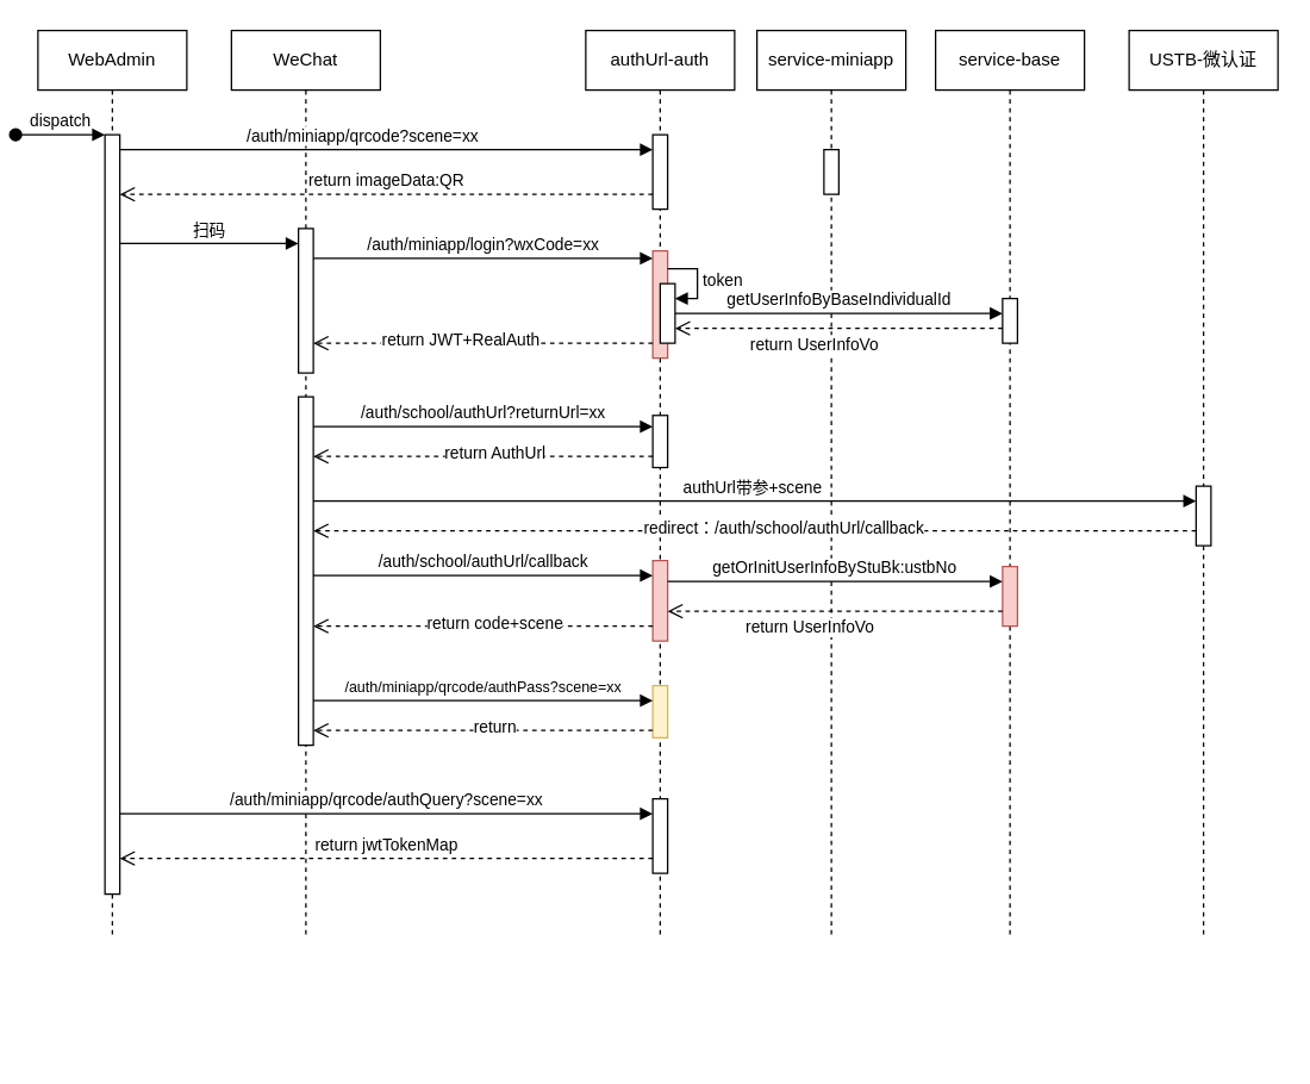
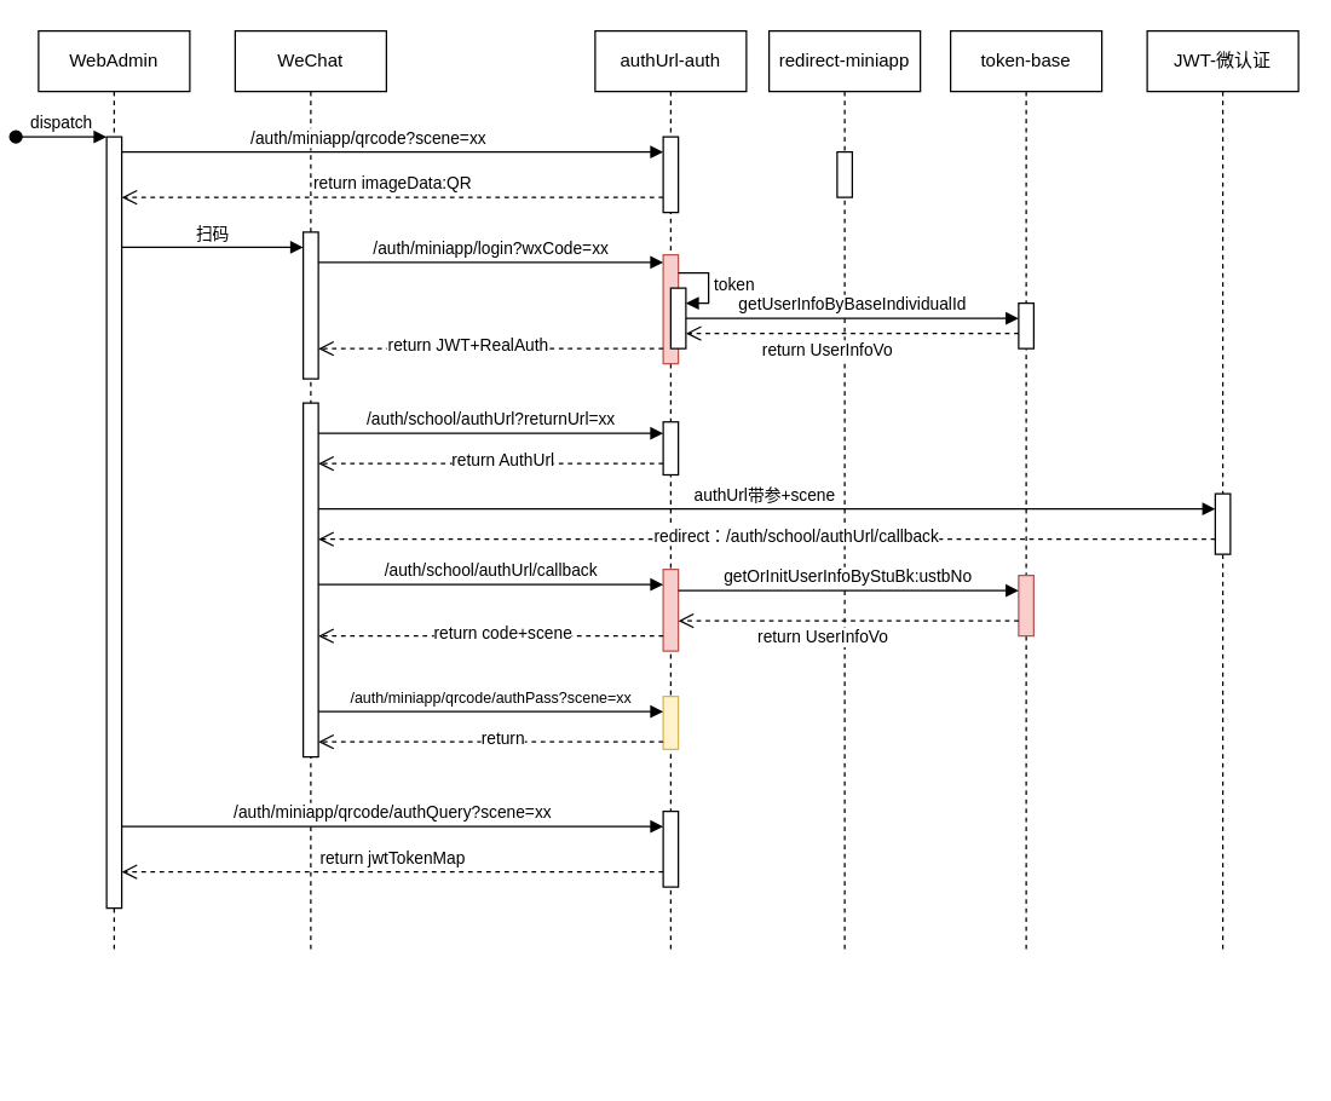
  <mxCell id="0" />
  <mxCell id="1" parent="0" />
  <mxCell id="2" value="WebAdmin" style="shape=umlLifeline;perimeter=lifelinePerimeter;whiteSpace=wrap;html=1;container=0;dropTarget=0;collapsible=0;recursiveResize=0;outlineConnect=0;portConstraint=eastwest;newEdgeStyle={&quot;edgeStyle&quot;:&quot;elbowEdgeStyle&quot;,&quot;elbow&quot;:&quot;vertical&quot;,&quot;curved&quot;:0,&quot;rounded&quot;:0};" parent="1" vertex="1"><mxGeometry x="20" y="20" width="100" height="610" as="geometry" /></mxCell>
  <mxCell id="3" value="" style="html=1;points=[];perimeter=orthogonalPerimeter;outlineConnect=0;targetShapes=umlLifeline;portConstraint=eastwest;newEdgeStyle={&quot;edgeStyle&quot;:&quot;elbowEdgeStyle&quot;,&quot;elbow&quot;:&quot;vertical&quot;,&quot;curved&quot;:0,&quot;rounded&quot;:0};" parent="2" vertex="1"><mxGeometry x="45" y="70" width="10" height="510" as="geometry" /></mxCell>
  <mxCell id="4" value="dispatch" style="html=1;verticalAlign=bottom;startArrow=oval;endArrow=block;startSize=8;edgeStyle=elbowEdgeStyle;elbow=vertical;curved=0;rounded=0;" parent="2" target="3" edge="1"><mxGeometry relative="1" as="geometry"><mxPoint x="-15" y="70" as="sourcePoint" /></mxGeometry></mxCell>
  <mxCell id="5" value="WeChat" style="shape=umlLifeline;perimeter=lifelinePerimeter;whiteSpace=wrap;html=1;container=0;dropTarget=0;collapsible=0;recursiveResize=0;outlineConnect=0;portConstraint=eastwest;newEdgeStyle={&quot;edgeStyle&quot;:&quot;elbowEdgeStyle&quot;,&quot;elbow&quot;:&quot;vertical&quot;,&quot;curved&quot;:0,&quot;rounded&quot;:0};" parent="1" vertex="1"><mxGeometry x="150" y="20" width="100" height="610" as="geometry" /></mxCell>
  <mxCell id="6" value="" style="html=1;points=[];perimeter=orthogonalPerimeter;outlineConnect=0;targetShapes=umlLifeline;portConstraint=eastwest;newEdgeStyle={&quot;edgeStyle&quot;:&quot;elbowEdgeStyle&quot;,&quot;elbow&quot;:&quot;vertical&quot;,&quot;curved&quot;:0,&quot;rounded&quot;:0};" parent="5" vertex="1"><mxGeometry x="45" y="133" width="10" height="97" as="geometry" /></mxCell>
  <mxCell id="7" value="" style="html=1;points=[];perimeter=orthogonalPerimeter;outlineConnect=0;targetShapes=umlLifeline;portConstraint=eastwest;newEdgeStyle={&quot;edgeStyle&quot;:&quot;elbowEdgeStyle&quot;,&quot;elbow&quot;:&quot;vertical&quot;,&quot;curved&quot;:0,&quot;rounded&quot;:0};" parent="5" vertex="1"><mxGeometry x="45" y="246" width="10" height="234" as="geometry" /></mxCell>
  <mxCell id="8" value="/auth/miniapp/qrcode?scene=xx" style="html=1;verticalAlign=bottom;endArrow=block;edgeStyle=elbowEdgeStyle;elbow=vertical;curved=0;rounded=0;" parent="1" source="3" target="11" edge="1"><mxGeometry x="-0.092" relative="1" as="geometry"><mxPoint x="175" y="110" as="sourcePoint" /><Array as="points"><mxPoint x="160" y="100" /></Array><mxPoint as="offset" /></mxGeometry></mxCell>
  <mxCell id="9" value="return imageData:QR" style="html=1;verticalAlign=bottom;endArrow=open;dashed=1;endSize=8;edgeStyle=elbowEdgeStyle;elbow=vertical;curved=0;rounded=0;" parent="1" source="11" target="3" edge="1"><mxGeometry relative="1" as="geometry"><mxPoint x="175" y="185" as="targetPoint" /><Array as="points"><mxPoint x="160" y="130" /><mxPoint x="170" y="260" /></Array></mxGeometry></mxCell>
  <mxCell id="10" value="authUrl-auth" style="shape=umlLifeline;perimeter=lifelinePerimeter;whiteSpace=wrap;html=1;container=0;dropTarget=0;collapsible=0;recursiveResize=0;outlineConnect=0;portConstraint=eastwest;newEdgeStyle={&quot;edgeStyle&quot;:&quot;elbowEdgeStyle&quot;,&quot;elbow&quot;:&quot;vertical&quot;,&quot;curved&quot;:0,&quot;rounded&quot;:0};" parent="1" vertex="1"><mxGeometry x="388" y="20" width="100" height="610" as="geometry" /></mxCell>
  <mxCell id="11" value="" style="html=1;points=[];perimeter=orthogonalPerimeter;outlineConnect=0;targetShapes=umlLifeline;portConstraint=eastwest;newEdgeStyle={&quot;edgeStyle&quot;:&quot;elbowEdgeStyle&quot;,&quot;elbow&quot;:&quot;vertical&quot;,&quot;curved&quot;:0,&quot;rounded&quot;:0};" parent="10" vertex="1"><mxGeometry x="45" y="70" width="10" height="50" as="geometry" /></mxCell>
  <mxCell id="12" value="" style="html=1;points=[];perimeter=orthogonalPerimeter;outlineConnect=0;targetShapes=umlLifeline;portConstraint=eastwest;newEdgeStyle={&quot;edgeStyle&quot;:&quot;elbowEdgeStyle&quot;,&quot;elbow&quot;:&quot;vertical&quot;,&quot;curved&quot;:0,&quot;rounded&quot;:0};" parent="10" vertex="1"><mxGeometry x="45" y="516" width="10" height="50" as="geometry" /></mxCell>
  <mxCell id="13" value="" style="html=1;points=[];perimeter=orthogonalPerimeter;outlineConnect=0;targetShapes=umlLifeline;portConstraint=eastwest;newEdgeStyle={&quot;edgeStyle&quot;:&quot;elbowEdgeStyle&quot;,&quot;elbow&quot;:&quot;vertical&quot;,&quot;curved&quot;:0,&quot;rounded&quot;:0};fillColor=#f8cecc;strokeColor=#b85450;" parent="10" vertex="1"><mxGeometry x="45" y="148" width="10" height="72" as="geometry" /></mxCell>
  <mxCell id="14" value="" style="html=1;points=[];perimeter=orthogonalPerimeter;outlineConnect=0;targetShapes=umlLifeline;portConstraint=eastwest;newEdgeStyle={&quot;edgeStyle&quot;:&quot;elbowEdgeStyle&quot;,&quot;elbow&quot;:&quot;vertical&quot;,&quot;curved&quot;:0,&quot;rounded&quot;:0};" parent="10" vertex="1"><mxGeometry x="45" y="258.5" width="10" height="35" as="geometry" /></mxCell>
  <mxCell id="15" value="" style="html=1;points=[];perimeter=orthogonalPerimeter;outlineConnect=0;targetShapes=umlLifeline;portConstraint=eastwest;newEdgeStyle={&quot;edgeStyle&quot;:&quot;elbowEdgeStyle&quot;,&quot;elbow&quot;:&quot;vertical&quot;,&quot;curved&quot;:0,&quot;rounded&quot;:0};fillColor=#f8cecc;strokeColor=#b85450;" parent="10" vertex="1"><mxGeometry x="45" y="356" width="10" height="54" as="geometry" /></mxCell>
  <mxCell id="16" value="" style="html=1;points=[];perimeter=orthogonalPerimeter;outlineConnect=0;targetShapes=umlLifeline;portConstraint=eastwest;newEdgeStyle={&quot;edgeStyle&quot;:&quot;elbowEdgeStyle&quot;,&quot;elbow&quot;:&quot;vertical&quot;,&quot;curved&quot;:0,&quot;rounded&quot;:0};" parent="10" vertex="1"><mxGeometry x="50" y="170" width="10" height="40" as="geometry" /></mxCell>
  <mxCell id="17" value="token" style="html=1;align=left;spacingLeft=2;endArrow=block;rounded=0;edgeStyle=orthogonalEdgeStyle;curved=0;rounded=0;" parent="10" source="13" target="16" edge="1"><mxGeometry relative="1" as="geometry"><mxPoint x="90" y="123" as="sourcePoint" /><Array as="points"><mxPoint x="75" y="160" /><mxPoint x="75" y="180" /></Array></mxGeometry></mxCell>
  <mxCell id="18" value="" style="html=1;points=[];perimeter=orthogonalPerimeter;outlineConnect=0;targetShapes=umlLifeline;portConstraint=eastwest;newEdgeStyle={&quot;edgeStyle&quot;:&quot;elbowEdgeStyle&quot;,&quot;elbow&quot;:&quot;vertical&quot;,&quot;curved&quot;:0,&quot;rounded&quot;:0};fillColor=#fff2cc;strokeColor=#d6b656;" parent="10" vertex="1"><mxGeometry x="45" y="440" width="10" height="35" as="geometry" /></mxCell>
- <mxCell id="19" value="service-miniapp" style="shape=umlLifeline;perimeter=lifelinePerimeter;whiteSpace=wrap;html=1;container=0;dropTarget=0;collapsible=0;recursiveResize=0;outlineConnect=0;portConstraint=eastwest;newEdgeStyle={&quot;edgeStyle&quot;:&quot;elbowEdgeStyle&quot;,&quot;elbow&quot;:&quot;vertical&quot;,&quot;curved&quot;:0,&quot;rounded&quot;:0};" parent="1" vertex="1"><mxGeometry x="503" y="20" width="100" height="610" as="geometry" /></mxCell>
+ <mxCell id="19" value="redirect-miniapp" style="shape=umlLifeline;perimeter=lifelinePerimeter;whiteSpace=wrap;html=1;container=0;dropTarget=0;collapsible=0;recursiveResize=0;outlineConnect=0;portConstraint=eastwest;newEdgeStyle={&quot;edgeStyle&quot;:&quot;elbowEdgeStyle&quot;,&quot;elbow&quot;:&quot;vertical&quot;,&quot;curved&quot;:0,&quot;rounded&quot;:0};" parent="1" vertex="1"><mxGeometry x="503" y="20" width="100" height="610" as="geometry" /></mxCell>
  <mxCell id="20" value="" style="html=1;points=[];perimeter=orthogonalPerimeter;outlineConnect=0;targetShapes=umlLifeline;portConstraint=eastwest;newEdgeStyle={&quot;edgeStyle&quot;:&quot;elbowEdgeStyle&quot;,&quot;elbow&quot;:&quot;vertical&quot;,&quot;curved&quot;:0,&quot;rounded&quot;:0};" parent="19" vertex="1"><mxGeometry x="45" y="80" width="10" height="30" as="geometry" /></mxCell>
- <mxCell id="21" value="service-base" style="shape=umlLifeline;perimeter=lifelinePerimeter;whiteSpace=wrap;html=1;container=0;dropTarget=0;collapsible=0;recursiveResize=0;outlineConnect=0;portConstraint=eastwest;newEdgeStyle={&quot;edgeStyle&quot;:&quot;elbowEdgeStyle&quot;,&quot;elbow&quot;:&quot;vertical&quot;,&quot;curved&quot;:0,&quot;rounded&quot;:0};" parent="1" vertex="1"><mxGeometry x="623" y="20" width="100" height="610" as="geometry" /></mxCell>
+ <mxCell id="21" value="token-base" style="shape=umlLifeline;perimeter=lifelinePerimeter;whiteSpace=wrap;html=1;container=0;dropTarget=0;collapsible=0;recursiveResize=0;outlineConnect=0;portConstraint=eastwest;newEdgeStyle={&quot;edgeStyle&quot;:&quot;elbowEdgeStyle&quot;,&quot;elbow&quot;:&quot;vertical&quot;,&quot;curved&quot;:0,&quot;rounded&quot;:0};" parent="1" vertex="1"><mxGeometry x="623" y="20" width="100" height="610" as="geometry" /></mxCell>
  <mxCell id="22" value="" style="html=1;points=[];perimeter=orthogonalPerimeter;outlineConnect=0;targetShapes=umlLifeline;portConstraint=eastwest;newEdgeStyle={&quot;edgeStyle&quot;:&quot;elbowEdgeStyle&quot;,&quot;elbow&quot;:&quot;vertical&quot;,&quot;curved&quot;:0,&quot;rounded&quot;:0};" parent="21" vertex="1"><mxGeometry x="45" y="180" width="10" height="30" as="geometry" /></mxCell>
  <mxCell id="23" value="" style="html=1;points=[];perimeter=orthogonalPerimeter;outlineConnect=0;targetShapes=umlLifeline;portConstraint=eastwest;newEdgeStyle={&quot;edgeStyle&quot;:&quot;elbowEdgeStyle&quot;,&quot;elbow&quot;:&quot;vertical&quot;,&quot;curved&quot;:0,&quot;rounded&quot;:0};fillColor=#f8cecc;strokeColor=#b85450;" parent="21" vertex="1"><mxGeometry x="45" y="360" width="10" height="40" as="geometry" /></mxCell>
  <mxCell id="24" value="/auth/miniapp/qrcode/authQuery?scene=xx" style="html=1;verticalAlign=bottom;endArrow=block;edgeStyle=elbowEdgeStyle;elbow=vertical;curved=0;rounded=0;" parent="1" target="12" edge="1"><mxGeometry width="80" relative="1" as="geometry"><mxPoint x="75" y="546" as="sourcePoint" /><mxPoint x="190" y="545.5" as="targetPoint" /><Array as="points"><mxPoint x="340" y="546" /></Array><mxPoint as="offset" /></mxGeometry></mxCell>
  <mxCell id="25" value="return&amp;nbsp;jwtTokenMap" style="html=1;verticalAlign=bottom;endArrow=open;dashed=1;endSize=8;edgeStyle=elbowEdgeStyle;elbow=vertical;curved=0;rounded=0;" parent="1" source="12" edge="1"><mxGeometry x="0.002" relative="1" as="geometry"><mxPoint x="75" y="576" as="targetPoint" /><Array as="points"><mxPoint x="165" y="576" /><mxPoint x="175" y="706" /></Array><mxPoint x="390" y="576" as="sourcePoint" /><mxPoint as="offset" /></mxGeometry></mxCell>
  <mxCell id="26" value="扫码" style="html=1;verticalAlign=bottom;endArrow=block;edgeStyle=elbowEdgeStyle;elbow=vertical;curved=0;rounded=0;" parent="1" target="6" edge="1"><mxGeometry width="80" relative="1" as="geometry"><mxPoint x="75" y="163" as="sourcePoint" /><mxPoint x="390" y="293" as="targetPoint" /><Array as="points"><mxPoint x="160" y="163" /></Array><mxPoint as="offset" /></mxGeometry></mxCell>
  <mxCell id="27" value="return JWT+RealAuth" style="html=1;verticalAlign=bottom;endArrow=open;dashed=1;endSize=8;edgeStyle=elbowEdgeStyle;elbow=vertical;curved=0;rounded=0;" parent="1" source="13" target="6" edge="1"><mxGeometry x="0.128" y="7" relative="1" as="geometry"><mxPoint x="350" y="193" as="sourcePoint" /><mxPoint x="270" y="193" as="targetPoint" /><Array as="points"><mxPoint x="300" y="230" /></Array><mxPoint as="offset" /></mxGeometry></mxCell>
  <mxCell id="28" value="/auth/miniapp/login?wxCode=xx" style="html=1;verticalAlign=bottom;endArrow=block;edgeStyle=elbowEdgeStyle;elbow=vertical;curved=0;rounded=0;" parent="1" source="6" target="13" edge="1"><mxGeometry x="-0.002" width="80" relative="1" as="geometry"><mxPoint x="210" y="173" as="sourcePoint" /><mxPoint x="330" y="173" as="targetPoint" /><Array as="points"><mxPoint x="295" y="173" /></Array><mxPoint as="offset" /></mxGeometry></mxCell>
- <mxCell id="29" value="USTB-微认证" style="shape=umlLifeline;perimeter=lifelinePerimeter;whiteSpace=wrap;html=1;container=0;dropTarget=0;collapsible=0;recursiveResize=0;outlineConnect=0;portConstraint=eastwest;newEdgeStyle={&quot;edgeStyle&quot;:&quot;elbowEdgeStyle&quot;,&quot;elbow&quot;:&quot;vertical&quot;,&quot;curved&quot;:0,&quot;rounded&quot;:0};" parent="1" vertex="1"><mxGeometry x="753" y="20" width="100" height="610" as="geometry" /></mxCell>
+ <mxCell id="29" value="JWT-微认证" style="shape=umlLifeline;perimeter=lifelinePerimeter;whiteSpace=wrap;html=1;container=0;dropTarget=0;collapsible=0;recursiveResize=0;outlineConnect=0;portConstraint=eastwest;newEdgeStyle={&quot;edgeStyle&quot;:&quot;elbowEdgeStyle&quot;,&quot;elbow&quot;:&quot;vertical&quot;,&quot;curved&quot;:0,&quot;rounded&quot;:0};" parent="1" vertex="1"><mxGeometry x="753" y="20" width="100" height="610" as="geometry" /></mxCell>
  <mxCell id="30" value="" style="html=1;points=[];perimeter=orthogonalPerimeter;outlineConnect=0;targetShapes=umlLifeline;portConstraint=eastwest;newEdgeStyle={&quot;edgeStyle&quot;:&quot;elbowEdgeStyle&quot;,&quot;elbow&quot;:&quot;vertical&quot;,&quot;curved&quot;:0,&quot;rounded&quot;:0};" parent="29" vertex="1"><mxGeometry x="45" y="306" width="10" height="40" as="geometry" /></mxCell>
  <mxCell id="31" value="/auth/school/authUrl?returnUrl=xx" style="html=1;verticalAlign=bottom;endArrow=block;edgeStyle=elbowEdgeStyle;elbow=vertical;curved=0;rounded=0;" parent="1" source="7" target="14" edge="1"><mxGeometry x="-0.004" width="80" relative="1" as="geometry"><mxPoint x="205" y="216" as="sourcePoint" /><mxPoint x="400" y="216" as="targetPoint" /><Array as="points"><mxPoint x="280" y="286" /><mxPoint x="295" y="216" /></Array><mxPoint as="offset" /></mxGeometry></mxCell>
  <mxCell id="32" value="return AuthUrl" style="html=1;verticalAlign=bottom;endArrow=open;dashed=1;endSize=8;edgeStyle=elbowEdgeStyle;elbow=vertical;curved=0;rounded=0;" parent="1" source="14" target="7" edge="1"><mxGeometry x="-0.067" y="7" relative="1" as="geometry"><mxPoint x="405" y="306" as="sourcePoint" /><mxPoint x="210" y="306" as="targetPoint" /><Array as="points"><mxPoint x="305" y="306" /></Array><mxPoint as="offset" /></mxGeometry></mxCell>
  <mxCell id="33" value="authUrl带参+scene" style="html=1;verticalAlign=bottom;endArrow=block;edgeStyle=elbowEdgeStyle;elbow=vertical;curved=0;rounded=0;" parent="1" source="7" target="30" edge="1"><mxGeometry x="-0.004" width="80" relative="1" as="geometry"><mxPoint x="210" y="336" as="sourcePoint" /><mxPoint x="405" y="336" as="targetPoint" /><Array as="points"><mxPoint x="285" y="336" /><mxPoint x="300" y="266" /></Array><mxPoint as="offset" /></mxGeometry></mxCell>
  <mxCell id="34" value="redirect：/auth/school/authUrl/callback" style="html=1;verticalAlign=bottom;endArrow=open;dashed=1;endSize=8;edgeStyle=elbowEdgeStyle;elbow=vertical;curved=0;rounded=0;" parent="1" source="30" target="7" edge="1"><mxGeometry x="-0.067" y="7" relative="1" as="geometry"><mxPoint x="645" y="356" as="sourcePoint" /><mxPoint x="450" y="356" as="targetPoint" /><Array as="points"><mxPoint x="550" y="356" /></Array><mxPoint as="offset" /></mxGeometry></mxCell>
  <mxCell id="35" value="/auth/school/authUrl/callback" style="html=1;verticalAlign=bottom;endArrow=block;edgeStyle=elbowEdgeStyle;elbow=vertical;curved=0;rounded=0;" parent="1" source="7" target="15" edge="1"><mxGeometry x="-0.003" width="80" relative="1" as="geometry"><mxPoint x="210" y="386" as="sourcePoint" /><mxPoint x="395" y="386" as="targetPoint" /><Array as="points"><mxPoint x="275" y="386" /><mxPoint x="290" y="316" /></Array><mxPoint as="offset" /></mxGeometry></mxCell>
  <mxCell id="36" value="return code+scene" style="html=1;verticalAlign=bottom;endArrow=open;dashed=1;endSize=8;edgeStyle=elbowEdgeStyle;elbow=vertical;curved=0;rounded=0;" parent="1" source="15" target="7" edge="1"><mxGeometry x="-0.067" y="7" relative="1" as="geometry"><mxPoint x="395" y="406" as="sourcePoint" /><mxPoint x="230" y="406" as="targetPoint" /><Array as="points"><mxPoint x="400" y="420" /><mxPoint x="300" y="406" /></Array><mxPoint as="offset" /></mxGeometry></mxCell>
  <mxCell id="37" value="getUserInfoByBaseIndividualId" style="html=1;verticalAlign=bottom;endArrow=block;edgeStyle=elbowEdgeStyle;elbow=vertical;curved=0;rounded=0;" parent="1" source="16" target="22" edge="1"><mxGeometry x="-0.003" width="80" relative="1" as="geometry"><mxPoint x="463" y="210" as="sourcePoint" /><mxPoint x="658" y="210" as="targetPoint" /><Array as="points"><mxPoint x="533" y="210" /><mxPoint x="548" y="140" /></Array><mxPoint as="offset" /></mxGeometry></mxCell>
  <mxCell id="38" value="return&amp;nbsp;UserInfoVo&amp;nbsp;" style="html=1;verticalAlign=bottom;endArrow=open;dashed=1;endSize=8;edgeStyle=elbowEdgeStyle;elbow=vertical;curved=0;rounded=0;" parent="1" source="22" target="16" edge="1"><mxGeometry x="0.136" y="20" relative="1" as="geometry"><mxPoint x="650.5" y="220" as="sourcePoint" /><mxPoint x="455.5" y="220" as="targetPoint" /><Array as="points"><mxPoint x="550.5" y="220" /></Array><mxPoint as="offset" /></mxGeometry></mxCell>
  <mxCell id="39" value="&lt;font style=&quot;font-size: 10px;&quot;&gt;/auth/miniapp/qrcode/authPass?scene=xx&lt;/font&gt;" style="html=1;verticalAlign=bottom;endArrow=block;edgeStyle=elbowEdgeStyle;elbow=vertical;curved=0;rounded=0;" parent="1" source="7" target="18" edge="1"><mxGeometry x="-0.003" width="80" relative="1" as="geometry"><mxPoint x="205" y="470" as="sourcePoint" /><mxPoint x="428" y="470" as="targetPoint" /><Array as="points"><mxPoint x="308" y="470" /><mxPoint x="323" y="400" /></Array><mxPoint as="offset" /></mxGeometry></mxCell>
  <mxCell id="40" value="return" style="html=1;verticalAlign=bottom;endArrow=open;dashed=1;endSize=8;edgeStyle=elbowEdgeStyle;elbow=vertical;curved=0;rounded=0;" parent="1" source="18" target="7" edge="1"><mxGeometry x="-0.067" y="7" relative="1" as="geometry"><mxPoint x="428" y="490" as="sourcePoint" /><mxPoint x="205" y="490" as="targetPoint" /><Array as="points"><mxPoint x="333" y="490" /></Array><mxPoint as="offset" /></mxGeometry></mxCell>
  <mxCell id="41" value="&lt;font style=&quot;font-size: 11px;&quot;&gt;getOrInitUserInfoByStuBk:ustbNo&lt;/font&gt;" style="html=1;verticalAlign=bottom;endArrow=block;edgeStyle=elbowEdgeStyle;elbow=vertical;curved=0;rounded=0;" parent="1" source="15" target="23" edge="1"><mxGeometry x="-0.003" width="80" relative="1" as="geometry"><mxPoint x="443" y="380" as="sourcePoint" /><mxPoint x="663" y="380" as="targetPoint" /><Array as="points"><mxPoint x="580" y="390" /><mxPoint x="528" y="380" /><mxPoint x="543" y="310" /></Array><mxPoint as="offset" /></mxGeometry></mxCell>
  <mxCell id="42" value="return&amp;nbsp;UserInfoVo&amp;nbsp;" style="html=1;verticalAlign=bottom;endArrow=open;dashed=1;endSize=8;edgeStyle=elbowEdgeStyle;elbow=vertical;curved=0;rounded=0;" parent="1" source="23" edge="1"><mxGeometry x="0.136" y="20" relative="1" as="geometry"><mxPoint x="663" y="410" as="sourcePoint" /><mxPoint x="443" y="410" as="targetPoint" /><Array as="points"><mxPoint x="545.5" y="410" /></Array><mxPoint as="offset" /></mxGeometry></mxCell>
